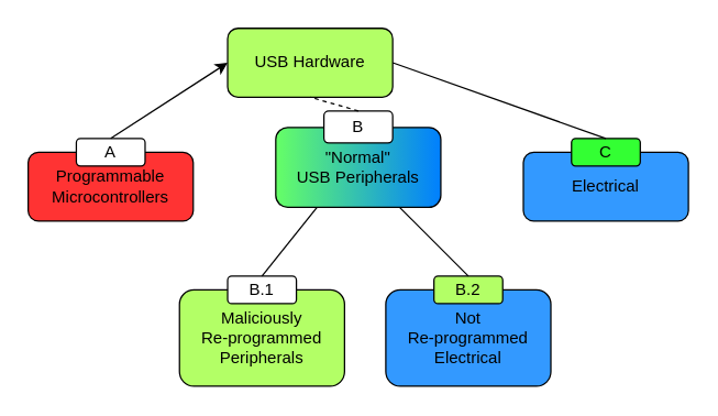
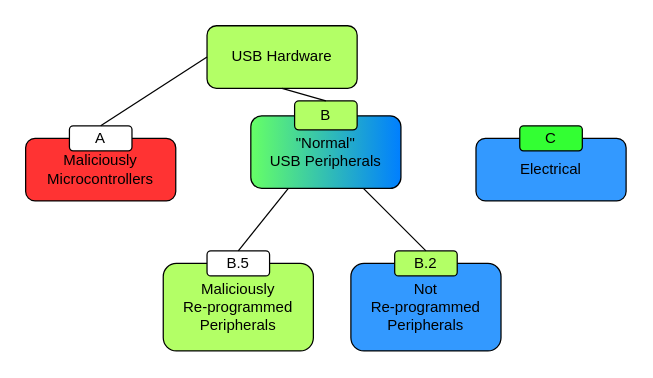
  <mxCell id="0" />
  <mxCell id="1" parent="0" />
  <mxCell id="2" value="USB Hardware" style="rounded=1;whiteSpace=wrap;html=1;fillColor=#B3FF66;strokeColor=#000000;" vertex="1" parent="1"><mxGeometry x="165" y="20" width="120" height="50" as="geometry" /></mxCell>
  <mxCell id="3" value="" style="group" vertex="1" connectable="0" parent="1"><mxGeometry x="130" y="200" width="120" height="80" as="geometry" /></mxCell>
  <mxCell id="4" value="&lt;div&gt;Maliciously &lt;br&gt;&lt;/div&gt;&lt;div&gt;Re-programmed Peripherals&lt;/div&gt;" style="rounded=1;whiteSpace=wrap;html=1;fillColor=#b3ff66;strokeColor=#000000;" vertex="1" parent="3"><mxGeometry y="10" width="120" height="70" as="geometry" /></mxCell>
- <mxCell id="5" value="B.1" style="rounded=1;whiteSpace=wrap;html=1;strokeColor=#000000;fillColor=#FFFFFF;" vertex="1" parent="3"><mxGeometry x="35" width="50" height="20" as="geometry" /></mxCell>
+ <mxCell id="5" value="B.5" style="rounded=1;whiteSpace=wrap;html=1;strokeColor=#000000;fillColor=#FFFFFF;" vertex="1" parent="3"><mxGeometry x="35" width="50" height="20" as="geometry" /></mxCell>
  <mxCell id="6" value="" style="group" vertex="1" connectable="0" parent="1"><mxGeometry x="280" y="200" width="120" height="80" as="geometry" /></mxCell>
- <mxCell id="7" value="&lt;div&gt;Not&lt;/div&gt;&lt;div&gt;Re-programmed&lt;/div&gt;&lt;div&gt;Electrical&lt;br&gt;&lt;/div&gt;" style="rounded=1;whiteSpace=wrap;html=1;fillColor=#3399FF;strokeColor=#000000;" vertex="1" parent="6"><mxGeometry y="10" width="120" height="70" as="geometry" /></mxCell>
+ <mxCell id="7" value="&lt;div&gt;Not&lt;/div&gt;&lt;div&gt;Re-programmed&lt;/div&gt;&lt;div&gt;Peripherals&lt;br&gt;&lt;/div&gt;" style="rounded=1;whiteSpace=wrap;html=1;fillColor=#3399FF;strokeColor=#000000;" vertex="1" parent="6"><mxGeometry y="10" width="120" height="70" as="geometry" /></mxCell>
  <mxCell id="8" value="B.2" style="rounded=1;whiteSpace=wrap;html=1;strokeColor=#000000;fillColor=#b3ff66;" vertex="1" parent="6"><mxGeometry x="35" width="50" height="20" as="geometry" /></mxCell>
  <mxCell id="9" value="" style="group" vertex="1" connectable="0" parent="1"><mxGeometry x="200" y="80" width="120" height="70" as="geometry" /></mxCell>
  <mxCell id="10" value="&lt;div&gt;&quot;Normal&quot;&lt;/div&gt;&lt;div&gt;USB Peripherals&lt;/div&gt;" style="rounded=1;whiteSpace=wrap;html=1;fillColor=#66FF66;strokeColor=#000000;gradientColor=#007FFF;gradientDirection=east;backgroundOutline=0;" vertex="1" parent="9"><mxGeometry y="12" width="120" height="58" as="geometry" /></mxCell>
- <mxCell id="11" value="B" style="rounded=1;whiteSpace=wrap;html=1;strokeColor=#000000;fillColor=#FFFFFF;" vertex="1" parent="9"><mxGeometry x="35" width="50" height="23.333" as="geometry" /></mxCell>
+ <mxCell id="11" value="B" style="rounded=1;whiteSpace=wrap;html=1;strokeColor=#000000;fillColor=#b3ff66;" vertex="1" parent="9"><mxGeometry x="35" width="50" height="23.333" as="geometry" /></mxCell>
  <mxCell id="12" value="" style="group" vertex="1" connectable="0" parent="1"><mxGeometry x="380" y="100" width="120" height="60" as="geometry" /></mxCell>
  <mxCell id="13" value="Electrical" style="rounded=1;whiteSpace=wrap;html=1;fillColor=#3399ff;strokeColor=#000000;" vertex="1" parent="12"><mxGeometry y="10" width="120" height="50" as="geometry" /></mxCell>
  <mxCell id="14" value="C" style="rounded=1;whiteSpace=wrap;html=1;strokeColor=#000000;fillColor=#33ff33;" vertex="1" parent="12"><mxGeometry x="35" width="50" height="20" as="geometry" /></mxCell>
  <mxCell id="15" value="" style="group" vertex="1" connectable="0" parent="1"><mxGeometry x="20" y="100" width="120" height="60" as="geometry" /></mxCell>
- <mxCell id="16" value="Programmable Microcontrollers" style="rounded=1;whiteSpace=wrap;html=1;fillColor=#FF3333;strokeColor=#000000;" vertex="1" parent="15"><mxGeometry y="10" width="120" height="50" as="geometry" /></mxCell>
+ <mxCell id="16" value="Maliciously Microcontrollers" style="rounded=1;whiteSpace=wrap;html=1;fillColor=#FF3333;strokeColor=#000000;" vertex="1" parent="15"><mxGeometry y="10" width="120" height="50" as="geometry" /></mxCell>
  <mxCell id="17" value="A" style="rounded=1;whiteSpace=wrap;html=1;strokeColor=#000000;fillColor=#FFFFFF;" vertex="1" parent="15"><mxGeometry x="35" width="50" height="20" as="geometry" /></mxCell>
- <mxCell id="18" value="" style="endArrow=classic;html=1;entryX=0;entryY=0.5;entryDx=0;entryDy=0;exitX=0.5;exitY=0;exitDx=0;exitDy=0;" edge="1" parent="1" source="17" target="2"><mxGeometry width="50" height="50" relative="1" as="geometry"><mxPoint x="20" y="330" as="sourcePoint" /><mxPoint x="70" y="280" as="targetPoint" /></mxGeometry></mxCell>
- <mxCell id="19" value="" style="endArrow=none;html=1;entryX=0.5;entryY=1;entryDx=0;entryDy=0;exitX=0.5;exitY=0;exitDx=0;exitDy=0;dashed=1;" edge="1" parent="1" source="11" target="2"><mxGeometry width="50" height="50" relative="1" as="geometry"><mxPoint x="20" y="330" as="sourcePoint" /><mxPoint x="70" y="280" as="targetPoint" /></mxGeometry></mxCell>
+ <mxCell id="18" value="" style="endArrow=none;html=1;entryX=0;entryY=0.5;entryDx=0;entryDy=0;exitX=0.5;exitY=0;exitDx=0;exitDy=0;" edge="1" parent="1" source="17" target="2"><mxGeometry width="50" height="50" relative="1" as="geometry"><mxPoint x="20" y="330" as="sourcePoint" /><mxPoint x="70" y="280" as="targetPoint" /></mxGeometry></mxCell>
+ <mxCell id="19" value="" style="endArrow=none;html=1;entryX=0.5;entryY=1;entryDx=0;entryDy=0;exitX=0.5;exitY=0;exitDx=0;exitDy=0;" edge="1" parent="1" source="11" target="2"><mxGeometry width="50" height="50" relative="1" as="geometry"><mxPoint x="20" y="330" as="sourcePoint" /><mxPoint x="70" y="280" as="targetPoint" /></mxGeometry></mxCell>
  <mxCell id="20" value="" style="endArrow=none;html=1;exitX=0.5;exitY=0;exitDx=0;exitDy=0;entryX=0.25;entryY=1;entryDx=0;entryDy=0;" edge="1" parent="1" source="5" target="10"><mxGeometry width="50" height="50" relative="1" as="geometry"><mxPoint x="20" y="330" as="sourcePoint" /><mxPoint x="230" y="150" as="targetPoint" /></mxGeometry></mxCell>
  <mxCell id="21" value="" style="endArrow=none;html=1;entryX=0.75;entryY=1;entryDx=0;entryDy=0;exitX=0.5;exitY=0;exitDx=0;exitDy=0;" edge="1" parent="1" source="8" target="10"><mxGeometry width="50" height="50" relative="1" as="geometry"><mxPoint x="20" y="330" as="sourcePoint" /><mxPoint x="70" y="280" as="targetPoint" /></mxGeometry></mxCell>
- <mxCell id="22" value="" style="endArrow=none;html=1;entryX=1;entryY=0.5;entryDx=0;entryDy=0;exitX=0.5;exitY=0;exitDx=0;exitDy=0;" edge="1" parent="1" source="14" target="2"><mxGeometry width="50" height="50" relative="1" as="geometry"><mxPoint x="20" y="330" as="sourcePoint" /><mxPoint x="70" y="280" as="targetPoint" /></mxGeometry></mxCell>
